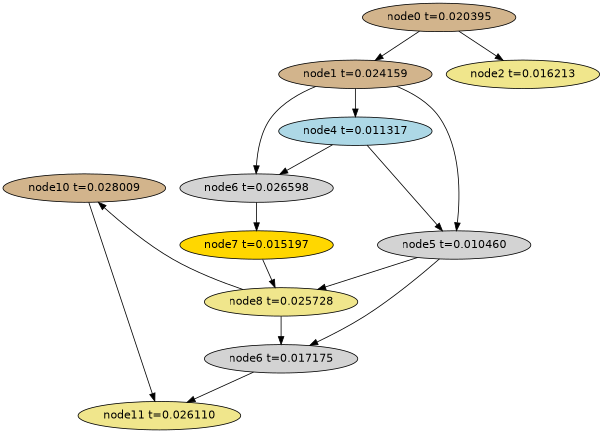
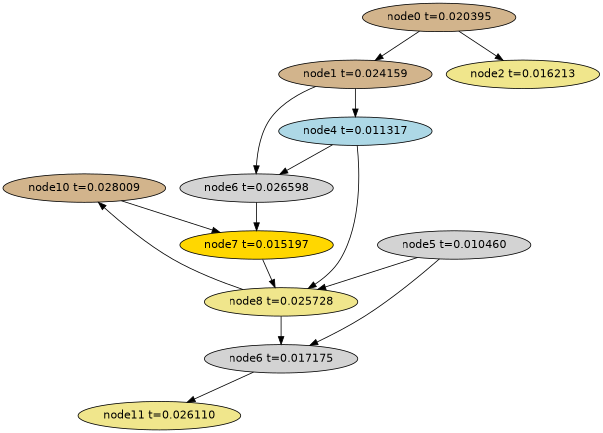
  digraph {
    fontname="DejaVu Sans"
    node [fillcolor=khaki fontname="DejaVu Sans" style=filled]
    edge [fontname="DejaVu Sans"]
    n1 [label="node11 t=0.026110"]
    n2 [fillcolor=tan label="node10 t=0.028009"]
    n3 [fillcolor=lightgrey label="node6 t=0.017175"]
    n4 [label="node8 t=0.025728"]
    n5 [fillcolor=gold label="node7 t=0.015197"]
    n6 [fillcolor=lightgrey label="node6 t=0.026598"]
    n7 [fillcolor=lightgrey label="node5 t=0.010460"]
    n8 [fillcolor=lightblue label="node4 t=0.011317"]
    n9 [label="node2 t=0.016213"]
    n10 [fillcolor=tan label="node1 t=0.024159"]
    n11 [fillcolor=tan label="node0 t=0.020395"]
-   n2 -> n1
+   n2 -> n5
    n3 -> n1
    n4 -> n2
    n4 -> n3
    n5 -> n4
    n6 -> n5
    n7 -> n3
    n7 -> n4
    n8 -> n6
-   n8 -> n7
+   n8 -> n4
    n10 -> n6
-   n10 -> n7
    n10 -> n8
    n11 -> n9
    n11 -> n10
  }
